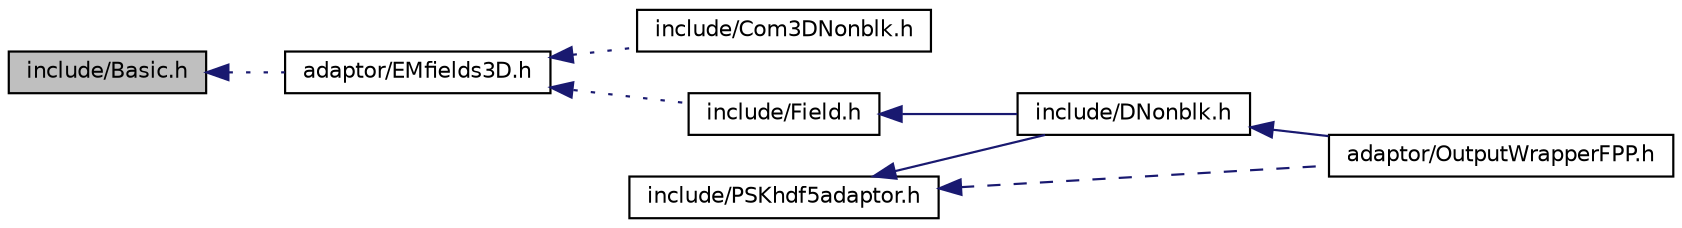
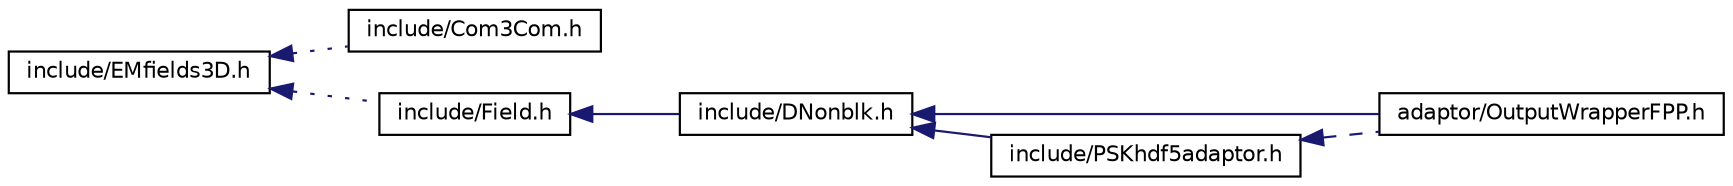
  digraph {
    rankdir=LR
    node [color=black fillcolor=white fontname=Helvetica fontsize=10 shape=record style=filled]
    edge [color=midnightblue dir=back fontname=Helvetica fontsize=10 labelfontname=Helvetica labelfontsize=10 style=dotted]
-   n1 [fillcolor=grey75 fontcolor=black height=0.2 label="include/Basic.h" width=0.4]
-   n2 [height=0.2 label="adaptor/EMfields3D.h" width=0.4]
-   n3 [height=0.2 label="include/Com3DNonblk.h" width=0.4]
+   n2 [height=0.2 label="include/EMfields3D.h" width=0.4]
+   n3 [height=0.2 label="include/Com3Com.h" width=0.4]
    n4 [height=0.2 label="include/Field.h" width=0.4]
    n5 [height=0.2 label="include/DNonblk.h" width=0.4]
    n6 [height=0.2 label="adaptor/OutputWrapperFPP.h" width=0.4]
    n7 [height=0.2 label="include/PSKhdf5adaptor.h" width=0.4]
-   n1 -> n2
    n2 -> n3
    n2 -> n4
    n4 -> n5 [style=solid]
    n5 -> n6 [style=solid]
-   n7 -> n5 [style=solid]
+   n5 -> n7 [style=solid]
    n7 -> n6 [style=dashed]
  }
